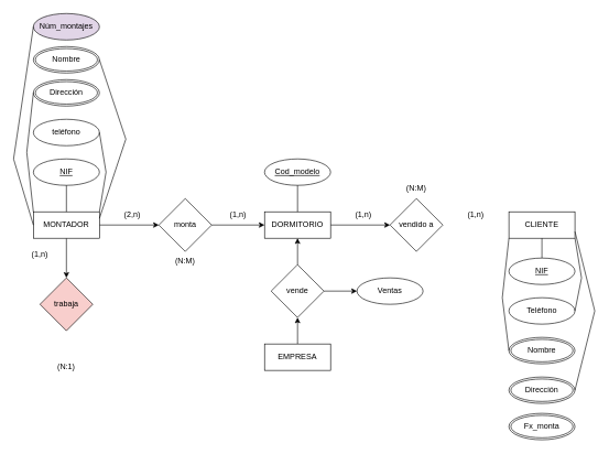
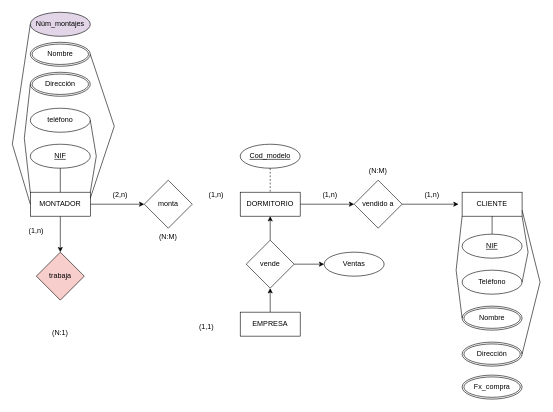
  <mxCell id="0" />
  <mxCell id="1" parent="0" />
  <mxCell id="2" value="" style="edgeStyle=orthogonalEdgeStyle;rounded=0;orthogonalLoop=1;jettySize=auto;html=1;" parent="1" source="4" target="8" edge="1"><mxGeometry relative="1" as="geometry" /></mxCell>
  <mxCell id="3" value="" style="edgeStyle=none;rounded=0;orthogonalLoop=1;jettySize=auto;html=1;" parent="1" source="4" target="17" edge="1"><mxGeometry relative="1" as="geometry" /></mxCell>
  <mxCell id="4" value="MONTADOR" style="whiteSpace=wrap;html=1;align=center;" parent="1" vertex="1"><mxGeometry x="50" y="320" width="100" height="40" as="geometry" /></mxCell>
  <mxCell id="5" value="" style="edgeStyle=none;rounded=0;orthogonalLoop=1;jettySize=auto;html=1;" parent="1" source="6" target="11" edge="1"><mxGeometry relative="1" as="geometry" /></mxCell>
  <mxCell id="6" value="DORMITORIO" style="whiteSpace=wrap;html=1;align=center;" parent="1" vertex="1"><mxGeometry x="400" y="320" width="100" height="40" as="geometry" /></mxCell>
- <mxCell id="7" style="edgeStyle=orthogonalEdgeStyle;rounded=0;orthogonalLoop=1;jettySize=auto;html=1;exitX=1;exitY=0.5;exitDx=0;exitDy=0;" parent="1" source="8" target="6" edge="1"><mxGeometry relative="1" as="geometry" /></mxCell>
  <mxCell id="8" value="monta" style="rhombus;whiteSpace=wrap;html=1;" parent="1" vertex="1"><mxGeometry x="240" y="300" width="80" height="80" as="geometry" /></mxCell>
  <mxCell id="9" value="CLIENTE" style="whiteSpace=wrap;html=1;align=center;" parent="1" vertex="1"><mxGeometry x="770" y="320" width="100" height="40" as="geometry" /></mxCell>
+ <mxCell id="10" style="edgeStyle=none;rounded=0;orthogonalLoop=1;jettySize=auto;html=1;exitX=1;exitY=0.5;exitDx=0;exitDy=0;entryX=-0.06;entryY=0.5;entryDx=0;entryDy=0;entryPerimeter=0;" parent="1" source="11" target="9" edge="1"><mxGeometry relative="1" as="geometry" /></mxCell>
  <mxCell id="11" value="vendido a" style="rhombus;whiteSpace=wrap;html=1;" parent="1" vertex="1"><mxGeometry x="590" y="300" width="80" height="80" as="geometry" /></mxCell>
  <mxCell id="12" value="" style="edgeStyle=none;rounded=0;orthogonalLoop=1;jettySize=auto;html=1;" parent="1" source="13" target="16" edge="1"><mxGeometry relative="1" as="geometry" /></mxCell>
  <mxCell id="13" value="EMPRESA" style="whiteSpace=wrap;html=1;align=center;" parent="1" vertex="1"><mxGeometry x="400" y="520" width="100" height="40" as="geometry" /></mxCell>
  <mxCell id="14" style="edgeStyle=none;rounded=0;orthogonalLoop=1;jettySize=auto;html=1;exitX=0.5;exitY=0;exitDx=0;exitDy=0;entryX=0.5;entryY=1;entryDx=0;entryDy=0;" parent="1" source="16" target="6" edge="1"><mxGeometry relative="1" as="geometry" /></mxCell>
  <mxCell id="15" style="edgeStyle=none;rounded=0;orthogonalLoop=1;jettySize=auto;html=1;exitX=1;exitY=0.5;exitDx=0;exitDy=0;entryX=0;entryY=0.5;entryDx=0;entryDy=0;" parent="1" source="16" edge="1"><mxGeometry relative="1" as="geometry"><mxPoint x="540" y="440" as="targetPoint" /></mxGeometry></mxCell>
  <mxCell id="16" value="vende" style="rhombus;whiteSpace=wrap;html=1;" parent="1" vertex="1"><mxGeometry x="410" y="400" width="80" height="80" as="geometry" /></mxCell>
  <mxCell id="17" value="trabaja" style="rhombus;whiteSpace=wrap;html=1;fillColor=#f8cecc;" parent="1" vertex="1"><mxGeometry x="60" y="420" width="80" height="80" as="geometry" /></mxCell>
  <mxCell id="18" value="teléfono" style="ellipse;whiteSpace=wrap;html=1;align=center;" parent="1" vertex="1"><mxGeometry x="50" y="180" width="100" height="40" as="geometry" /></mxCell>
  <mxCell id="19" value="NIF" style="ellipse;whiteSpace=wrap;html=1;align=center;fontStyle=4;" parent="1" vertex="1"><mxGeometry x="50" y="240" width="100" height="40" as="geometry" /></mxCell>
  <mxCell id="20" value="Dirección" style="ellipse;shape=doubleEllipse;margin=3;whiteSpace=wrap;html=1;align=center;" parent="1" vertex="1"><mxGeometry x="50" y="120" width="100" height="40" as="geometry" /></mxCell>
  <mxCell id="21" value="Nombre" style="ellipse;shape=doubleEllipse;margin=3;whiteSpace=wrap;html=1;align=center;" parent="1" vertex="1"><mxGeometry x="50" y="70" width="100" height="40" as="geometry" /></mxCell>
  <mxCell id="22" value="" style="endArrow=none;html=1;rounded=0;exitX=0.5;exitY=1;exitDx=0;exitDy=0;entryX=0.5;entryY=0;entryDx=0;entryDy=0;" parent="1" source="19" target="4" edge="1"><mxGeometry width="50" height="50" relative="1" as="geometry"><mxPoint x="370" y="310" as="sourcePoint" /><mxPoint x="420" y="260" as="targetPoint" /></mxGeometry></mxCell>
  <mxCell id="23" value="" style="endArrow=none;html=1;rounded=0;exitX=1;exitY=0.5;exitDx=0;exitDy=0;entryX=1;entryY=0;entryDx=0;entryDy=0;" parent="1" source="18" target="4" edge="1"><mxGeometry width="50" height="50" relative="1" as="geometry"><mxPoint x="110" y="290" as="sourcePoint" /><mxPoint x="110" y="330" as="targetPoint" /><Array as="points"><mxPoint x="160" y="260" /></Array></mxGeometry></mxCell>
  <mxCell id="24" value="" style="endArrow=none;html=1;rounded=0;exitX=0;exitY=0.5;exitDx=0;exitDy=0;entryX=0;entryY=0;entryDx=0;entryDy=0;" parent="1" source="20" target="4" edge="1"><mxGeometry width="50" height="50" relative="1" as="geometry"><mxPoint x="120" y="300" as="sourcePoint" /><mxPoint x="120" y="340" as="targetPoint" /><Array as="points"><mxPoint x="40" y="230" /></Array></mxGeometry></mxCell>
  <mxCell id="25" value="" style="endArrow=none;html=1;rounded=0;entryX=1;entryY=0.25;entryDx=0;entryDy=0;exitX=1;exitY=0.5;exitDx=0;exitDy=0;" parent="1" source="21" target="4" edge="1"><mxGeometry width="50" height="50" relative="1" as="geometry"><mxPoint x="160" y="80" as="sourcePoint" /><mxPoint x="130" y="350" as="targetPoint" /><Array as="points"><mxPoint x="190" y="210" /></Array></mxGeometry></mxCell>
  <mxCell id="26" value="(2,n)" style="text;html=1;strokeColor=none;fillColor=none;align=center;verticalAlign=middle;whiteSpace=wrap;rounded=0;" parent="1" vertex="1"><mxGeometry x="170" y="310" width="60" height="30" as="geometry" /></mxCell>
  <mxCell id="27" value="Núm_montajes" style="ellipse;whiteSpace=wrap;html=1;align=center;fillColor=#e1d5e7;" parent="1" vertex="1"><mxGeometry x="50" y="20" width="100" height="40" as="geometry" /></mxCell>
  <mxCell id="28" value="" style="endArrow=none;html=1;rounded=0;exitX=0;exitY=0.5;exitDx=0;exitDy=0;entryX=0;entryY=0.5;entryDx=0;entryDy=0;" parent="1" source="27" target="4" edge="1"><mxGeometry width="50" height="50" relative="1" as="geometry"><mxPoint x="60" y="150" as="sourcePoint" /><mxPoint x="60" y="330" as="targetPoint" /><Array as="points"><mxPoint x="20" y="240" /></Array></mxGeometry></mxCell>
  <mxCell id="29" value="Ventas" style="ellipse;whiteSpace=wrap;html=1;align=center;" vertex="1" parent="1"><mxGeometry x="540" y="420" width="100" height="40" as="geometry" /></mxCell>
  <mxCell id="30" value="Cod_modelo" style="ellipse;whiteSpace=wrap;html=1;align=center;fontStyle=4;" vertex="1" parent="1"><mxGeometry x="400" y="240" width="100" height="40" as="geometry" /></mxCell>
- <mxCell id="31" value="" style="endArrow=none;html=1;rounded=0;exitX=0.5;exitY=1;exitDx=0;exitDy=0;" edge="1" parent="1" source="30" target="6"><mxGeometry width="50" height="50" relative="1" as="geometry"><mxPoint x="110" y="290" as="sourcePoint" /><mxPoint x="110" y="330" as="targetPoint" /></mxGeometry></mxCell>
+ <mxCell id="31" value="" style="endArrow=none;html=1;rounded=0;exitX=0.5;exitY=1;exitDx=0;exitDy=0;dashed=1;" edge="1" parent="1" source="30" target="6"><mxGeometry width="50" height="50" relative="1" as="geometry"><mxPoint x="110" y="290" as="sourcePoint" /><mxPoint x="110" y="330" as="targetPoint" /></mxGeometry></mxCell>
  <mxCell id="32" value="" style="endArrow=none;html=1;rounded=0;entryX=0.5;entryY=0;entryDx=0;entryDy=0;" edge="1" parent="1" target="34"><mxGeometry width="50" height="50" relative="1" as="geometry"><mxPoint x="820" y="360" as="sourcePoint" /><mxPoint x="819.5" y="270" as="targetPoint" /></mxGeometry></mxCell>
  <mxCell id="33" value="Teléfono" style="ellipse;whiteSpace=wrap;html=1;align=center;" vertex="1" parent="1"><mxGeometry x="770" y="450" width="100" height="40" as="geometry" /></mxCell>
  <mxCell id="34" value="NIF" style="ellipse;whiteSpace=wrap;html=1;align=center;fontStyle=4;" vertex="1" parent="1"><mxGeometry x="770" y="390" width="100" height="40" as="geometry" /></mxCell>
  <mxCell id="35" value="Nombre" style="ellipse;shape=doubleEllipse;margin=3;whiteSpace=wrap;html=1;align=center;" vertex="1" parent="1"><mxGeometry x="770" y="510" width="100" height="40" as="geometry" /></mxCell>
  <mxCell id="36" value="Dirección" style="ellipse;shape=doubleEllipse;margin=3;whiteSpace=wrap;html=1;align=center;" vertex="1" parent="1"><mxGeometry x="770" y="570" width="100" height="40" as="geometry" /></mxCell>
- <mxCell id="37" value="Fx_monta" style="ellipse;shape=doubleEllipse;margin=3;whiteSpace=wrap;html=1;align=center;" vertex="1" parent="1"><mxGeometry x="770" y="625" width="100" height="40" as="geometry" /></mxCell>
+ <mxCell id="37" value="Fx_compra" style="ellipse;shape=doubleEllipse;margin=3;whiteSpace=wrap;html=1;align=center;" vertex="1" parent="1"><mxGeometry x="770" y="625" width="100" height="40" as="geometry" /></mxCell>
  <mxCell id="38" value="" style="endArrow=none;html=1;rounded=0;entryX=1;entryY=0.5;entryDx=0;entryDy=0;exitX=1;exitY=1;exitDx=0;exitDy=0;" edge="1" parent="1" source="9" target="33"><mxGeometry width="50" height="50" relative="1" as="geometry"><mxPoint x="830" y="370" as="sourcePoint" /><mxPoint x="830" y="400" as="targetPoint" /><Array as="points"><mxPoint x="880" y="420" /></Array></mxGeometry></mxCell>
  <mxCell id="39" value="" style="endArrow=none;html=1;rounded=0;entryX=0;entryY=0.5;entryDx=0;entryDy=0;exitX=0;exitY=1;exitDx=0;exitDy=0;" edge="1" parent="1" source="9" target="35"><mxGeometry width="50" height="50" relative="1" as="geometry"><mxPoint x="840" y="380" as="sourcePoint" /><mxPoint x="840" y="410" as="targetPoint" /><Array as="points"><mxPoint x="760" y="450" /></Array></mxGeometry></mxCell>
  <mxCell id="40" value="" style="endArrow=none;html=1;rounded=0;entryX=1;entryY=0.5;entryDx=0;entryDy=0;exitX=1;exitY=0.75;exitDx=0;exitDy=0;" edge="1" parent="1" source="9" target="36"><mxGeometry width="50" height="50" relative="1" as="geometry"><mxPoint x="850" y="390" as="sourcePoint" /><mxPoint x="850" y="420" as="targetPoint" /><Array as="points"><mxPoint x="900" y="470" /></Array></mxGeometry></mxCell>
  <mxCell id="41" value="(1,n)" style="text;html=1;strokeColor=none;fillColor=none;align=center;verticalAlign=middle;whiteSpace=wrap;rounded=0;" vertex="1" parent="1"><mxGeometry x="330" y="310" width="60" height="30" as="geometry" /></mxCell>
  <mxCell id="42" value="(1,n)" style="text;html=1;strokeColor=none;fillColor=none;align=center;verticalAlign=middle;whiteSpace=wrap;rounded=0;" vertex="1" parent="1"><mxGeometry x="520" y="310" width="60" height="30" as="geometry" /></mxCell>
  <mxCell id="43" value="(1,n)" style="text;html=1;strokeColor=none;fillColor=none;align=center;verticalAlign=middle;whiteSpace=wrap;rounded=0;" vertex="1" parent="1"><mxGeometry x="690" y="310" width="60" height="30" as="geometry" /></mxCell>
  <mxCell id="44" value="(N:M)" style="text;html=1;strokeColor=none;fillColor=none;align=center;verticalAlign=middle;whiteSpace=wrap;rounded=0;" vertex="1" parent="1"><mxGeometry x="250" y="380" width="60" height="30" as="geometry" /></mxCell>
  <mxCell id="45" value="(N:M)" style="text;html=1;strokeColor=none;fillColor=none;align=center;verticalAlign=middle;whiteSpace=wrap;rounded=0;" vertex="1" parent="1"><mxGeometry x="600" y="270" width="60" height="30" as="geometry" /></mxCell>
  <mxCell id="46" value="(1,n)" style="text;html=1;strokeColor=none;fillColor=none;align=center;verticalAlign=middle;whiteSpace=wrap;rounded=0;" vertex="1" parent="1"><mxGeometry x="30" y="370" width="60" height="30" as="geometry" /></mxCell>
+ <mxCell id="47" value="(1,1)" style="text;html=1;strokeColor=none;fillColor=none;align=center;verticalAlign=middle;whiteSpace=wrap;rounded=0;" vertex="1" parent="1"><mxGeometry x="314" y="530" width="60" height="30" as="geometry" /></mxCell>
  <mxCell id="48" value="(N:1)" style="text;html=1;strokeColor=none;fillColor=none;align=center;verticalAlign=middle;whiteSpace=wrap;rounded=0;" vertex="1" parent="1"><mxGeometry x="70" y="540" width="60" height="30" as="geometry" /></mxCell>
